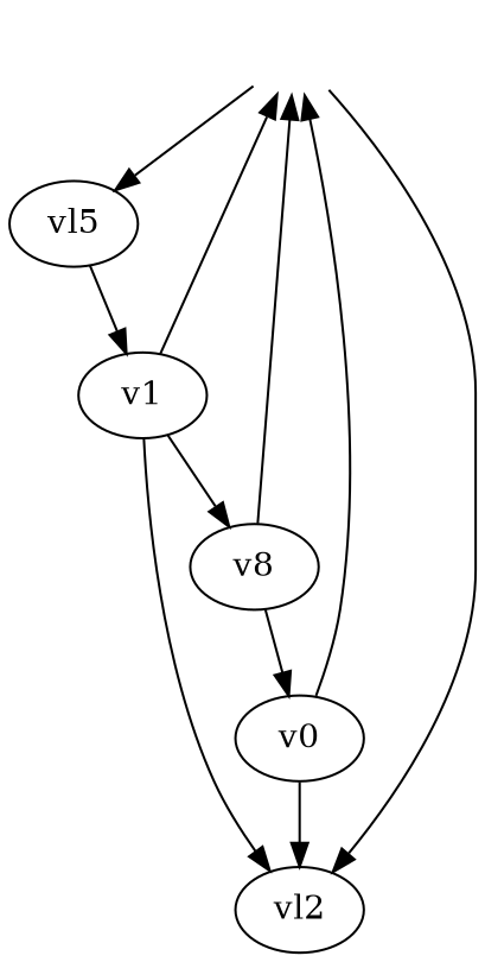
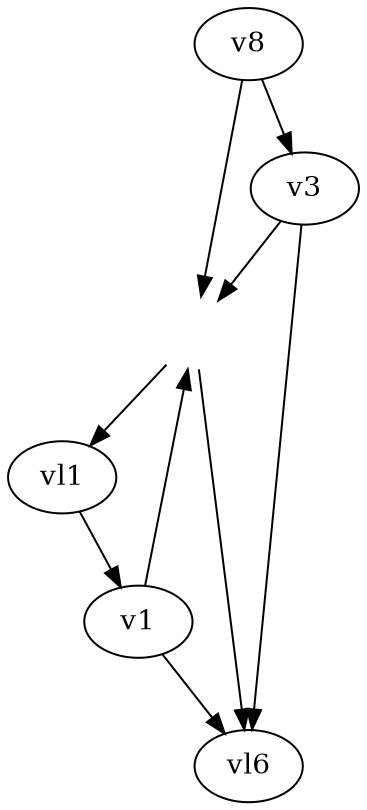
  digraph {
    edge [particle=d]
    ext [style=invis]
-   vl1 [label=vl5]
-   vl2
+   vl1
+   vl2 [label=vl6]
    v1
    n5 [label=v8]
-   v3 [label=v0]
+   v3
    ext -> vl1 [headport=1]
    ext -> vl2 [headport=2 particle="d~"]
    vl1 -> v1
    v1 -> ext [particle=a tailport=3]
    v1 -> vl2 [lmb_id=0 particle=g]
-   v1 -> n5
    n5 -> ext [particle=a tailport=4]
    n5 -> v3
    v3 -> ext [particle=a tailport=0]
    v3 -> vl2
  }
